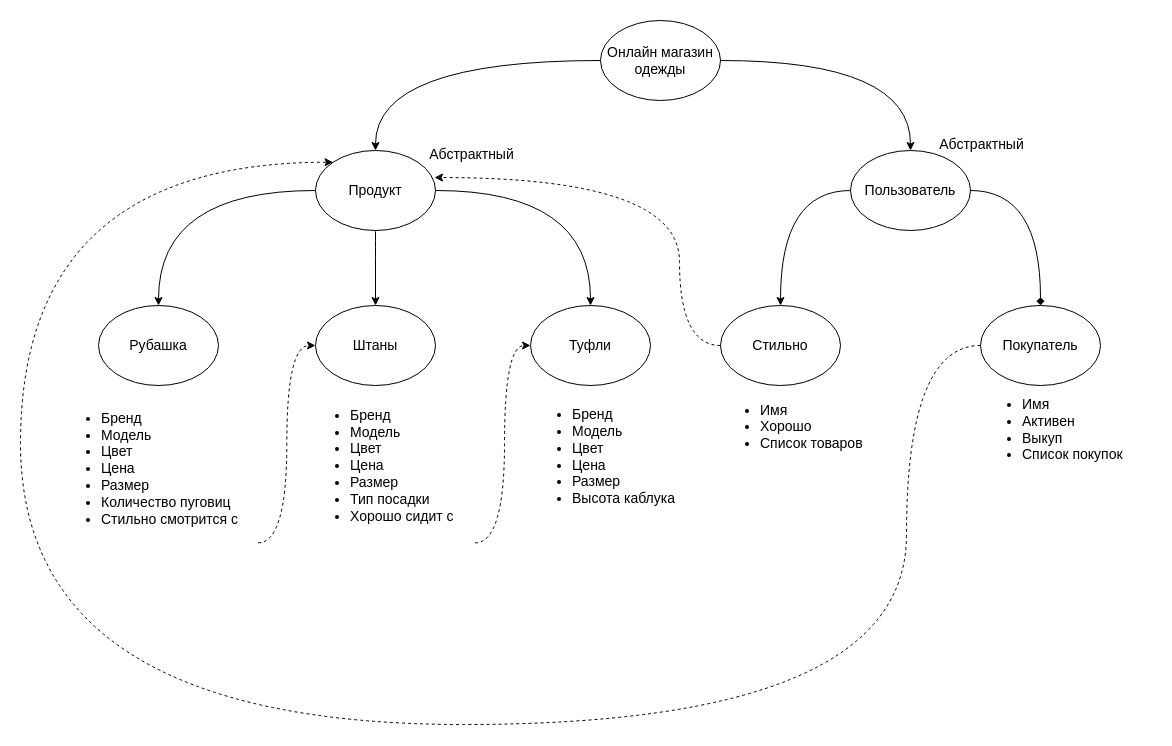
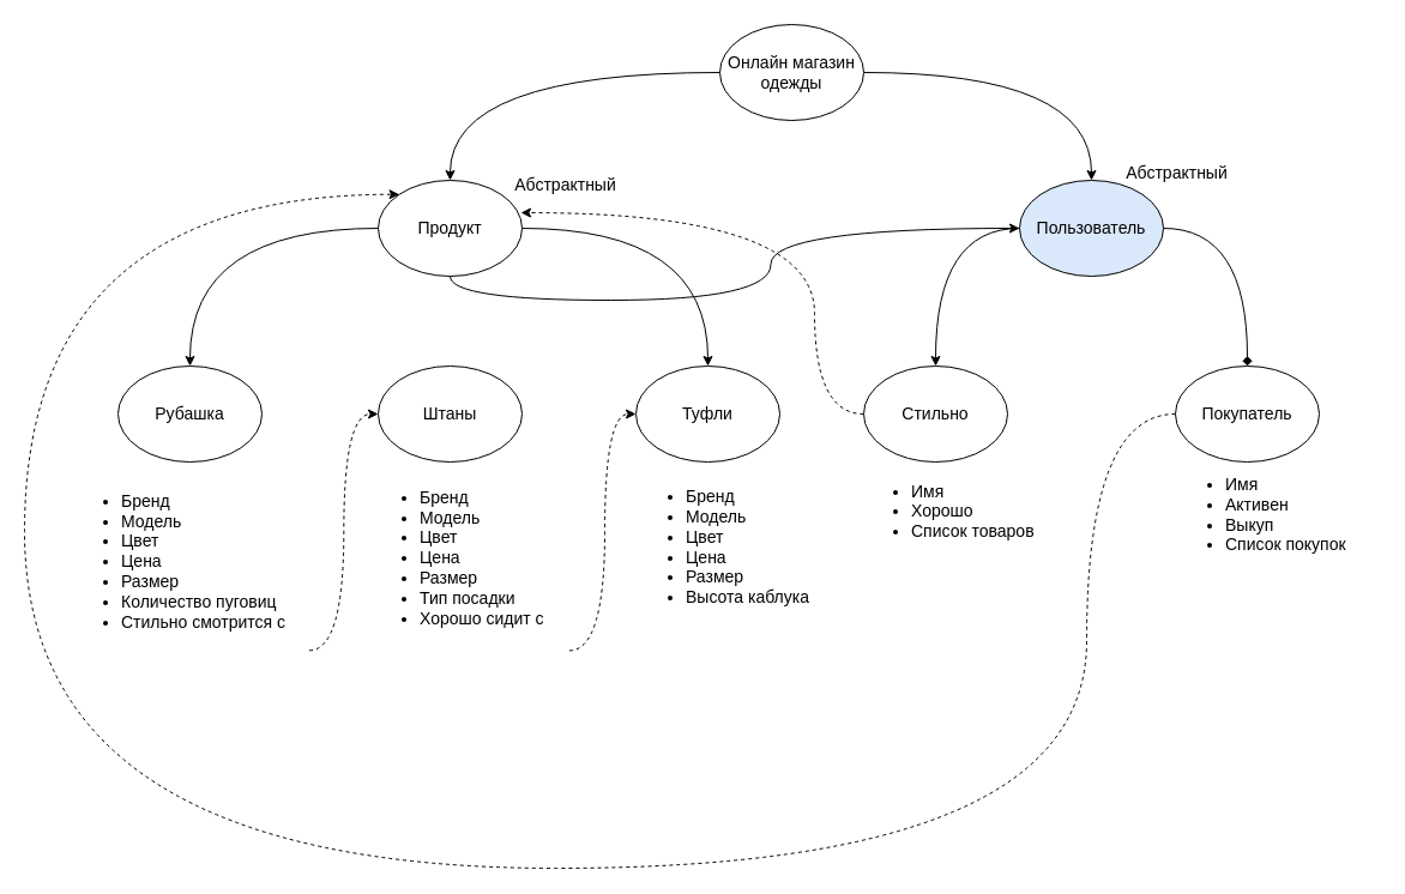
  <mxCell id="0" />
  <mxCell id="1" parent="0" />
  <mxCell id="2" style="edgeStyle=orthogonalEdgeStyle;rounded=0;orthogonalLoop=1;jettySize=auto;html=1;exitX=0;exitY=0.5;exitDx=0;exitDy=0;entryX=0.5;entryY=0;entryDx=0;entryDy=0;curved=1;fontSize=14;" parent="1" source="4" target="8" edge="1"><mxGeometry relative="1" as="geometry" /></mxCell>
  <mxCell id="3" style="edgeStyle=orthogonalEdgeStyle;rounded=0;orthogonalLoop=1;jettySize=auto;html=1;exitX=1;exitY=0.5;exitDx=0;exitDy=0;curved=1;fontSize=14;" parent="1" source="4" target="11" edge="1"><mxGeometry relative="1" as="geometry" /></mxCell>
  <mxCell id="4" value="Онлайн магазин одежды" style="ellipse;whiteSpace=wrap;html=1;fontSize=14;" parent="1" vertex="1"><mxGeometry x="600" y="20" width="120" height="80" as="geometry" /></mxCell>
  <mxCell id="5" style="edgeStyle=orthogonalEdgeStyle;rounded=0;orthogonalLoop=1;jettySize=auto;html=1;exitX=1;exitY=0.5;exitDx=0;exitDy=0;entryX=0.5;entryY=0;entryDx=0;entryDy=0;curved=1;fontSize=14;" parent="1" source="8" target="16" edge="1"><mxGeometry relative="1" as="geometry" /></mxCell>
- <mxCell id="6" style="edgeStyle=orthogonalEdgeStyle;rounded=0;orthogonalLoop=1;jettySize=auto;html=1;exitX=0.5;exitY=1;exitDx=0;exitDy=0;curved=1;entryX=0.5;entryY=0;entryDx=0;entryDy=0;fontSize=14;" parent="1" source="8" target="14" edge="1"><mxGeometry relative="1" as="geometry"><mxPoint x="360" y="294" as="targetPoint" /></mxGeometry></mxCell>
+ <mxCell id="6" style="edgeStyle=orthogonalEdgeStyle;rounded=0;orthogonalLoop=1;jettySize=auto;html=1;exitX=0.5;exitY=1;exitDx=0;exitDy=0;curved=1;fontSize=14;" parent="1" source="8" target="11" edge="1"><mxGeometry relative="1" as="geometry"><mxPoint x="360" y="294" as="targetPoint" /></mxGeometry></mxCell>
  <mxCell id="7" style="edgeStyle=orthogonalEdgeStyle;rounded=0;orthogonalLoop=1;jettySize=auto;html=1;exitX=0;exitY=0.5;exitDx=0;exitDy=0;curved=1;entryX=0.5;entryY=0;entryDx=0;entryDy=0;fontSize=14;" parent="1" source="8" target="15" edge="1"><mxGeometry relative="1" as="geometry"><mxPoint x="175" y="258" as="targetPoint" /></mxGeometry></mxCell>
  <mxCell id="8" value="Продукт" style="ellipse;whiteSpace=wrap;html=1;fontSize=14;" parent="1" vertex="1"><mxGeometry x="315" y="150" width="120" height="80" as="geometry" /></mxCell>
  <mxCell id="9" style="edgeStyle=orthogonalEdgeStyle;rounded=0;orthogonalLoop=1;jettySize=auto;html=1;exitX=1;exitY=0.5;exitDx=0;exitDy=0;entryX=0.5;entryY=0;entryDx=0;entryDy=0;curved=1;fontSize=14;endArrow=diamond;" parent="1" source="11" target="20" edge="1"><mxGeometry relative="1" as="geometry" /></mxCell>
  <mxCell id="10" style="edgeStyle=orthogonalEdgeStyle;rounded=0;orthogonalLoop=1;jettySize=auto;html=1;exitX=0;exitY=0.5;exitDx=0;exitDy=0;entryX=0.5;entryY=0;entryDx=0;entryDy=0;curved=1;fontSize=14;" parent="1" source="11" target="18" edge="1"><mxGeometry relative="1" as="geometry" /></mxCell>
- <mxCell id="11" value="Пользователь" style="ellipse;whiteSpace=wrap;html=1;fontSize=14;" parent="1" vertex="1"><mxGeometry x="850" y="150" width="120" height="80" as="geometry" /></mxCell>
+ <mxCell id="11" value="Пользователь" style="ellipse;whiteSpace=wrap;html=1;fontSize=14;fillColor=#dae8fc;" parent="1" vertex="1"><mxGeometry x="850" y="150" width="120" height="80" as="geometry" /></mxCell>
  <mxCell id="12" value="Абстрактный" style="text;html=1;align=center;verticalAlign=middle;resizable=0;points=[];autosize=1;strokeColor=none;fillColor=none;fontSize=14;" parent="1" vertex="1"><mxGeometry x="929" y="129" width="103" height="29" as="geometry" /></mxCell>
  <mxCell id="13" value="Абстрактный" style="text;html=1;align=center;verticalAlign=middle;resizable=0;points=[];autosize=1;strokeColor=none;fillColor=none;fontSize=14;" parent="1" vertex="1"><mxGeometry x="419" y="139" width="103" height="29" as="geometry" /></mxCell>
  <mxCell id="14" value="Штаны" style="ellipse;whiteSpace=wrap;html=1;fontSize=14;" parent="1" vertex="1"><mxGeometry x="315" y="305" width="120" height="80" as="geometry" /></mxCell>
  <mxCell id="15" value="Рубашка" style="ellipse;whiteSpace=wrap;html=1;fontSize=14;" parent="1" vertex="1"><mxGeometry x="98" y="305" width="120" height="80" as="geometry" /></mxCell>
  <mxCell id="16" value="Туфли" style="ellipse;whiteSpace=wrap;html=1;fontSize=14;" parent="1" vertex="1"><mxGeometry x="530" y="305" width="120" height="80" as="geometry" /></mxCell>
  <mxCell id="17" style="edgeStyle=orthogonalEdgeStyle;rounded=0;orthogonalLoop=1;jettySize=auto;html=1;exitX=0;exitY=0.5;exitDx=0;exitDy=0;entryX=0.992;entryY=0.338;entryDx=0;entryDy=0;entryPerimeter=0;curved=1;dashed=1;fontSize=14;" parent="1" source="18" target="8" edge="1"><mxGeometry relative="1" as="geometry"><Array as="points"><mxPoint x="679" y="345" /><mxPoint x="679" y="177" /></Array></mxGeometry></mxCell>
  <mxCell id="18" value="Стильно" style="ellipse;whiteSpace=wrap;html=1;fontSize=14;" parent="1" vertex="1"><mxGeometry x="720" y="305" width="120" height="80" as="geometry" /></mxCell>
  <mxCell id="19" style="edgeStyle=orthogonalEdgeStyle;rounded=0;orthogonalLoop=1;jettySize=auto;html=1;exitX=0;exitY=0.5;exitDx=0;exitDy=0;entryX=0;entryY=0;entryDx=0;entryDy=0;dashed=1;curved=1;fontSize=14;" parent="1" source="20" target="8" edge="1"><mxGeometry relative="1" as="geometry"><mxPoint x="533" y="-382" as="targetPoint" /><Array as="points"><mxPoint x="906" y="345" /><mxPoint x="906" y="724" /><mxPoint x="20" y="724" /><mxPoint x="20" y="162" /></Array></mxGeometry></mxCell>
  <mxCell id="20" value="Покупатель" style="ellipse;whiteSpace=wrap;html=1;fontSize=14;" parent="1" vertex="1"><mxGeometry x="980" y="305" width="120" height="80" as="geometry" /></mxCell>
  <mxCell id="21" style="edgeStyle=orthogonalEdgeStyle;rounded=0;orthogonalLoop=1;jettySize=auto;html=1;exitX=0.979;exitY=0.93;exitDx=0;exitDy=0;entryX=0;entryY=0.5;entryDx=0;entryDy=0;curved=1;dashed=1;exitPerimeter=0;fontSize=14;" parent="1" source="22" target="16" edge="1"><mxGeometry relative="1" as="geometry" /></mxCell>
  <mxCell id="22" value="&lt;ul style=&quot;font-size: 14px;&quot;&gt;&lt;li style=&quot;font-size: 14px;&quot;&gt;Бренд&lt;/li&gt;&lt;li style=&quot;font-size: 14px;&quot;&gt;Модель&lt;/li&gt;&lt;li style=&quot;font-size: 14px;&quot;&gt;Цвет&lt;/li&gt;&lt;li style=&quot;font-size: 14px;&quot;&gt;Цена&lt;/li&gt;&lt;li style=&quot;font-size: 14px;&quot;&gt;Размер&lt;/li&gt;&lt;li style=&quot;font-size: 14px;&quot;&gt;Тип посадки&lt;/li&gt;&lt;li style=&quot;font-size: 14px;&quot;&gt;Хорошо сидит с&lt;/li&gt;&lt;/ul&gt;" style="text;strokeColor=none;fillColor=none;html=1;whiteSpace=wrap;verticalAlign=middle;overflow=hidden;fontSize=14;" parent="1" vertex="1"><mxGeometry x="308" y="375" width="170" height="180" as="geometry" /></mxCell>
  <mxCell id="23" style="edgeStyle=orthogonalEdgeStyle;rounded=0;orthogonalLoop=1;jettySize=auto;html=1;exitX=1;exitY=0.908;exitDx=0;exitDy=0;entryX=0;entryY=0.5;entryDx=0;entryDy=0;curved=1;exitPerimeter=0;dashed=1;fontSize=14;" parent="1" source="24" target="14" edge="1"><mxGeometry relative="1" as="geometry" /></mxCell>
  <mxCell id="24" value="&lt;ul style=&quot;font-size: 14px;&quot;&gt;&lt;li style=&quot;font-size: 14px;&quot;&gt;Бренд&lt;/li&gt;&lt;li style=&quot;font-size: 14px;&quot;&gt;Модель&lt;/li&gt;&lt;li style=&quot;font-size: 14px;&quot;&gt;Цвет&lt;/li&gt;&lt;li style=&quot;font-size: 14px;&quot;&gt;Цена&lt;/li&gt;&lt;li style=&quot;font-size: 14px;&quot;&gt;Размер&lt;/li&gt;&lt;li style=&quot;font-size: 14px;&quot;&gt;Количество пуговиц&lt;/li&gt;&lt;li style=&quot;font-size: 14px;&quot;&gt;Стильно смотрится с&lt;/li&gt;&lt;/ul&gt;" style="text;strokeColor=none;fillColor=none;html=1;whiteSpace=wrap;verticalAlign=middle;overflow=hidden;fontSize=14;" parent="1" vertex="1"><mxGeometry x="58.5" y="377" width="199" height="182" as="geometry" /></mxCell>
  <mxCell id="25" value="&lt;ul style=&quot;font-size: 14px;&quot;&gt;&lt;li style=&quot;font-size: 14px;&quot;&gt;Бренд&lt;/li&gt;&lt;li style=&quot;font-size: 14px;&quot;&gt;Модель&lt;/li&gt;&lt;li style=&quot;font-size: 14px;&quot;&gt;Цвет&lt;/li&gt;&lt;li style=&quot;font-size: 14px;&quot;&gt;Цена&lt;/li&gt;&lt;li style=&quot;font-size: 14px;&quot;&gt;Размер&lt;/li&gt;&lt;li style=&quot;font-size: 14px;&quot;&gt;Высота каблука&lt;/li&gt;&lt;/ul&gt;" style="text;strokeColor=none;fillColor=none;html=1;whiteSpace=wrap;verticalAlign=middle;overflow=hidden;fontSize=14;" parent="1" vertex="1"><mxGeometry x="530" y="375" width="164" height="161" as="geometry" /></mxCell>
  <mxCell id="26" value="&lt;ul style=&quot;font-size: 14px;&quot;&gt;&lt;li style=&quot;font-size: 14px;&quot;&gt;Имя&lt;/li&gt;&lt;li style=&quot;font-size: 14px;&quot;&gt;Хорошо&lt;/li&gt;&lt;li style=&quot;font-size: 14px;&quot;&gt;Список товаров&lt;/li&gt;&lt;/ul&gt;" style="text;strokeColor=none;fillColor=none;html=1;whiteSpace=wrap;verticalAlign=middle;overflow=hidden;fontSize=14;" parent="1" vertex="1"><mxGeometry x="718" y="385" width="166" height="80" as="geometry" /></mxCell>
  <mxCell id="27" value="&lt;ul style=&quot;font-size: 14px;&quot;&gt;&lt;li style=&quot;font-size: 14px;&quot;&gt;Имя&lt;/li&gt;&lt;li style=&quot;font-size: 14px;&quot;&gt;Активен&lt;/li&gt;&lt;li style=&quot;font-size: 14px;&quot;&gt;Выкуп&lt;/li&gt;&lt;li style=&quot;font-size: 14px;&quot;&gt;Список покупок&lt;/li&gt;&lt;/ul&gt;" style="text;strokeColor=none;fillColor=none;html=1;whiteSpace=wrap;verticalAlign=middle;overflow=hidden;fontSize=14;" parent="1" vertex="1"><mxGeometry x="980" y="379" width="170" height="91" as="geometry" /></mxCell>
